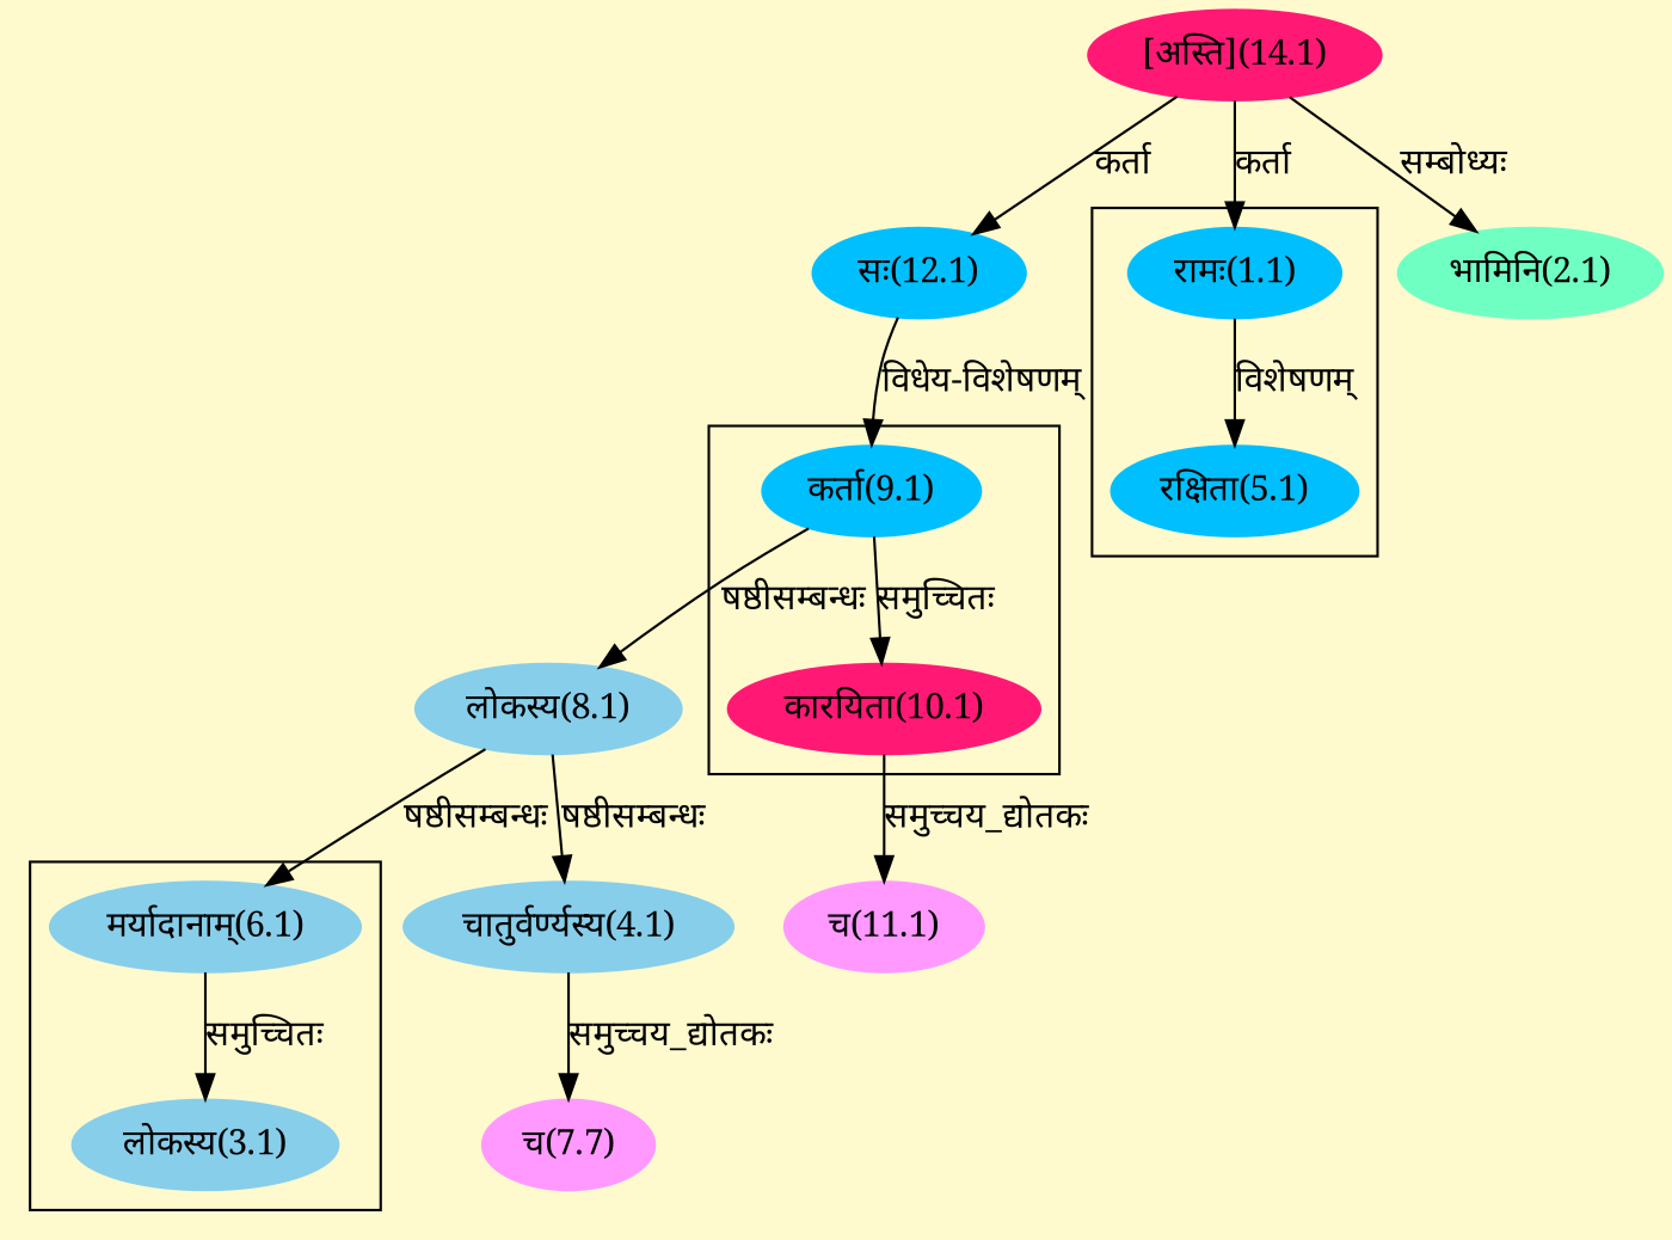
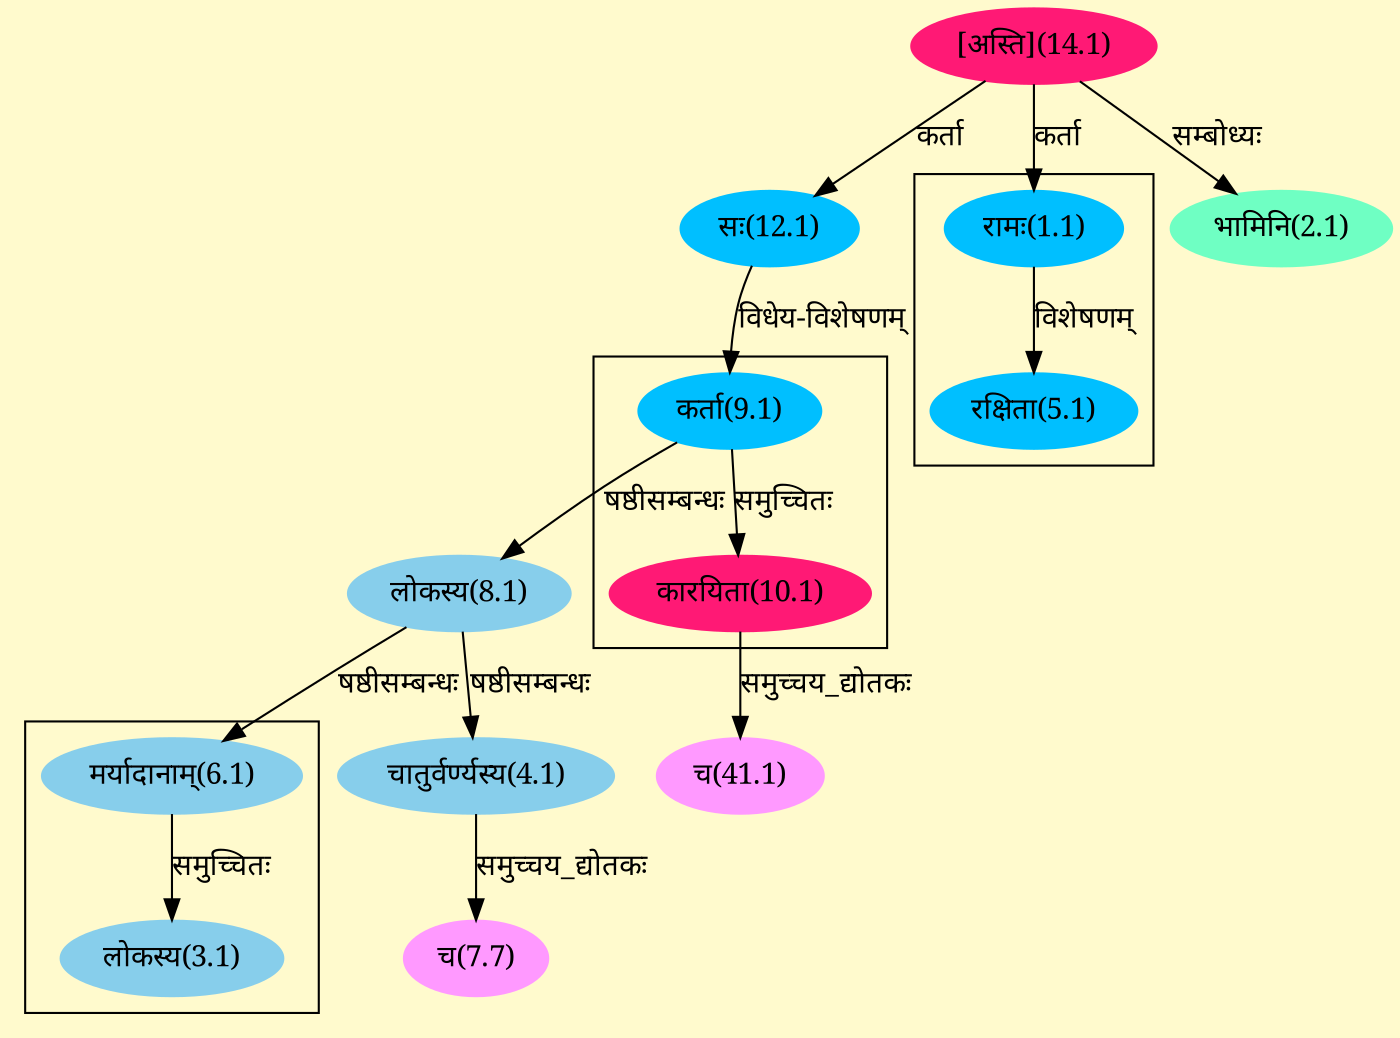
  digraph {
    bgcolor=lemonchiffon1
    compound=true
    fontname="Noto Serif"
    rankdir=BT
    node [color="#87CEEB" fontname="Noto Serif" style=filled]
    edge [dir=back fontname="Noto Serif"]
    n1 [label="लोकस्य(3.1)"]
    n2 [label="मर्यादानाम्(6.1)"]
    n3 [color="#00BFFF" label="रक्षिता(5.1)"]
    n4 [color="#00BFFF" label="रामः(1.1)"]
    n5 [color="#FF1975" label="कारयिता(10.1)"]
    n6 [color="#00BFFF" label="कर्ता(9.1)"]
    n7 [label="लोकस्य(8.1)"]
    n8 [color="#FF1975" label="[अस्ति](14.1)"]
    n9 [color="#00BFFF" label="सः(12.1)"]
    n10 [color="#6FFFC3" label="भामिनि(2.1)"]
    n11 [label="चातुर्वर्ण्यस्य(4.1)"]
    n12 [color="#FF99FF" label="च(7.7)"]
-   n13 [color="#FF99FF" label="च(11.1)"]
+   n13 [color="#FF99FF" label="च(41.1)"]
    subgraph cluster_1 {
      n1
      n2
    }
    subgraph cluster_2 {
      n3
      n4
    }
    subgraph cluster_3 {
      n5
      n6
    }
    n1 -> n2 [label="समुच्चितः"]
    n2 -> n7 [label="षष्ठीसम्बन्धः"]
    n3 -> n4 [label="विशेषणम्"]
    n4 -> n8 [label="कर्ता"]
    n5 -> n6 [label="समुच्चितः"]
    n6 -> n9 [label="विधेय-विशेषणम्"]
    n7 -> n6 [label="षष्ठीसम्बन्धः"]
    n9 -> n8 [label="कर्ता"]
    n10 -> n8 [label="सम्बोध्यः"]
    n11 -> n7 [label="षष्ठीसम्बन्धः"]
    n12 -> n11 [label="समुच्चय_द्योतकः"]
    n13 -> n5 [label="समुच्चय_द्योतकः"]
  }
